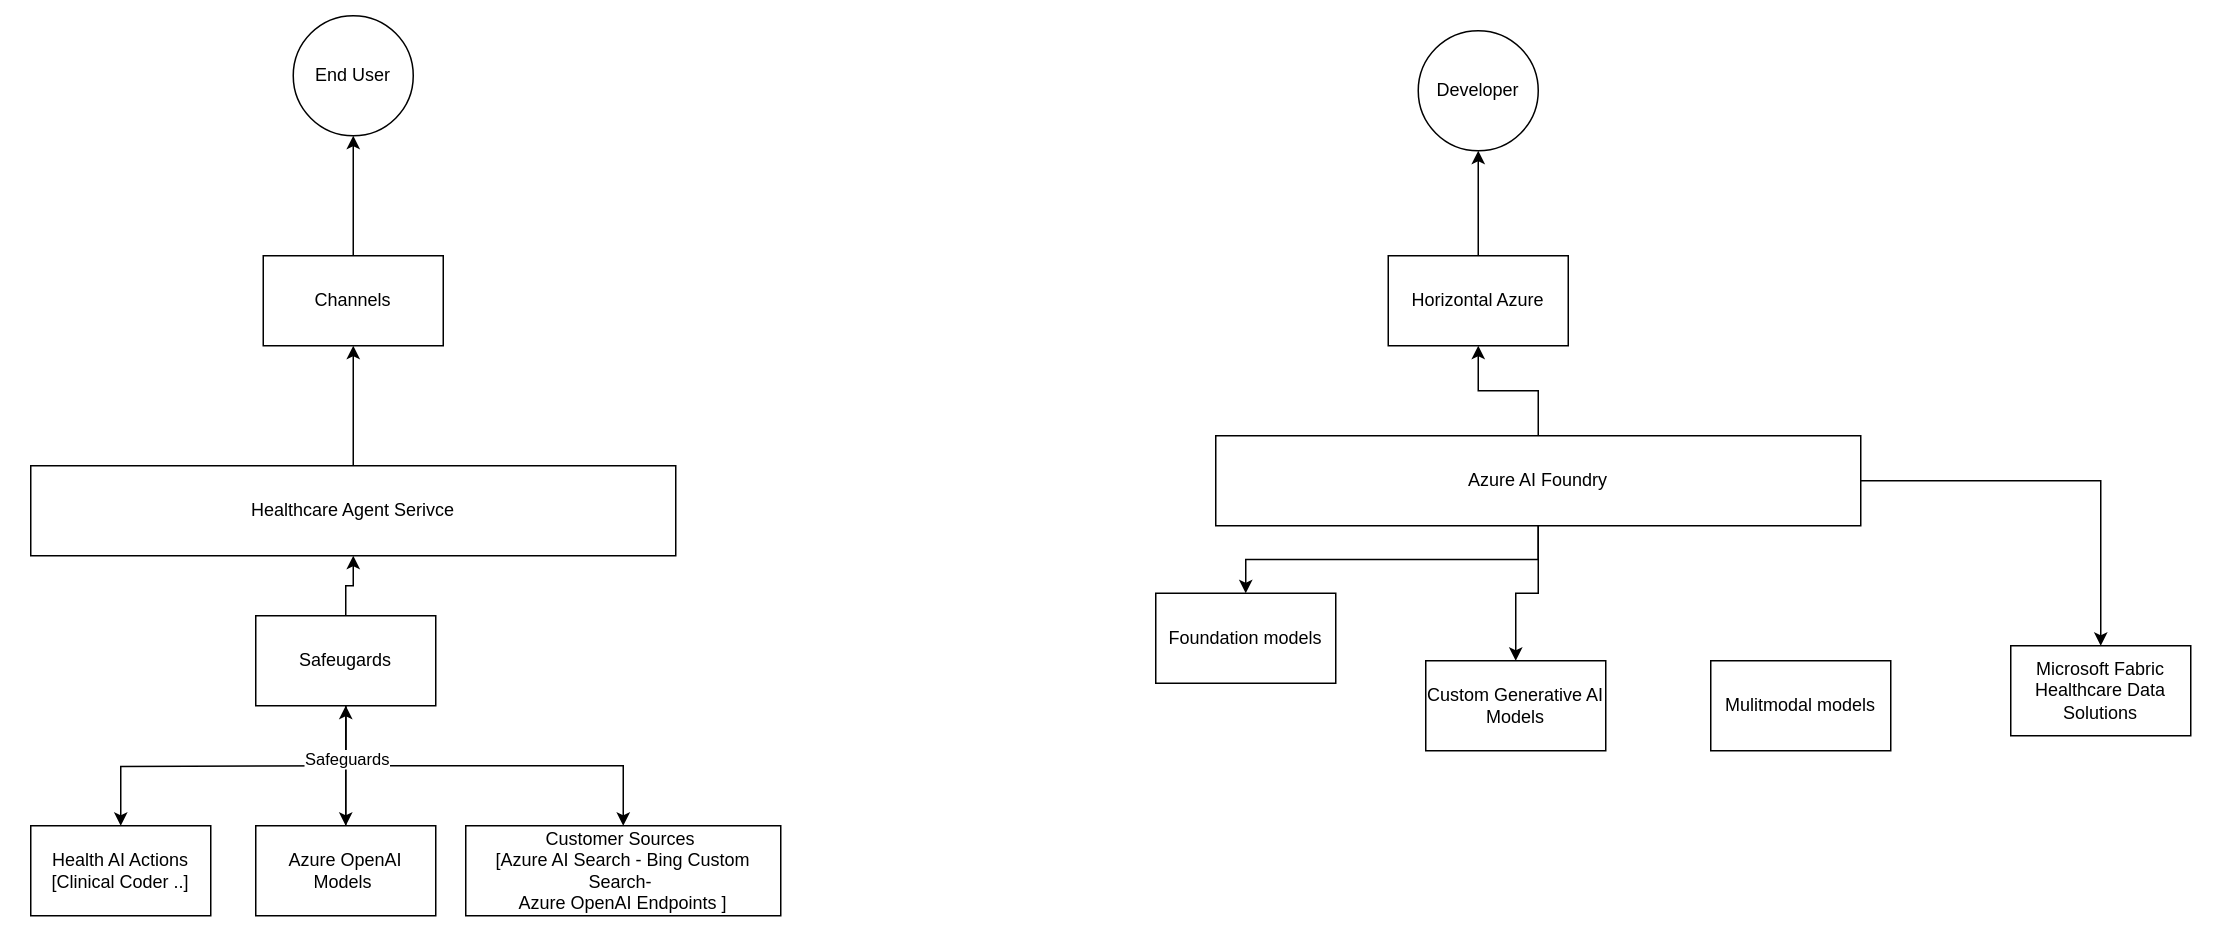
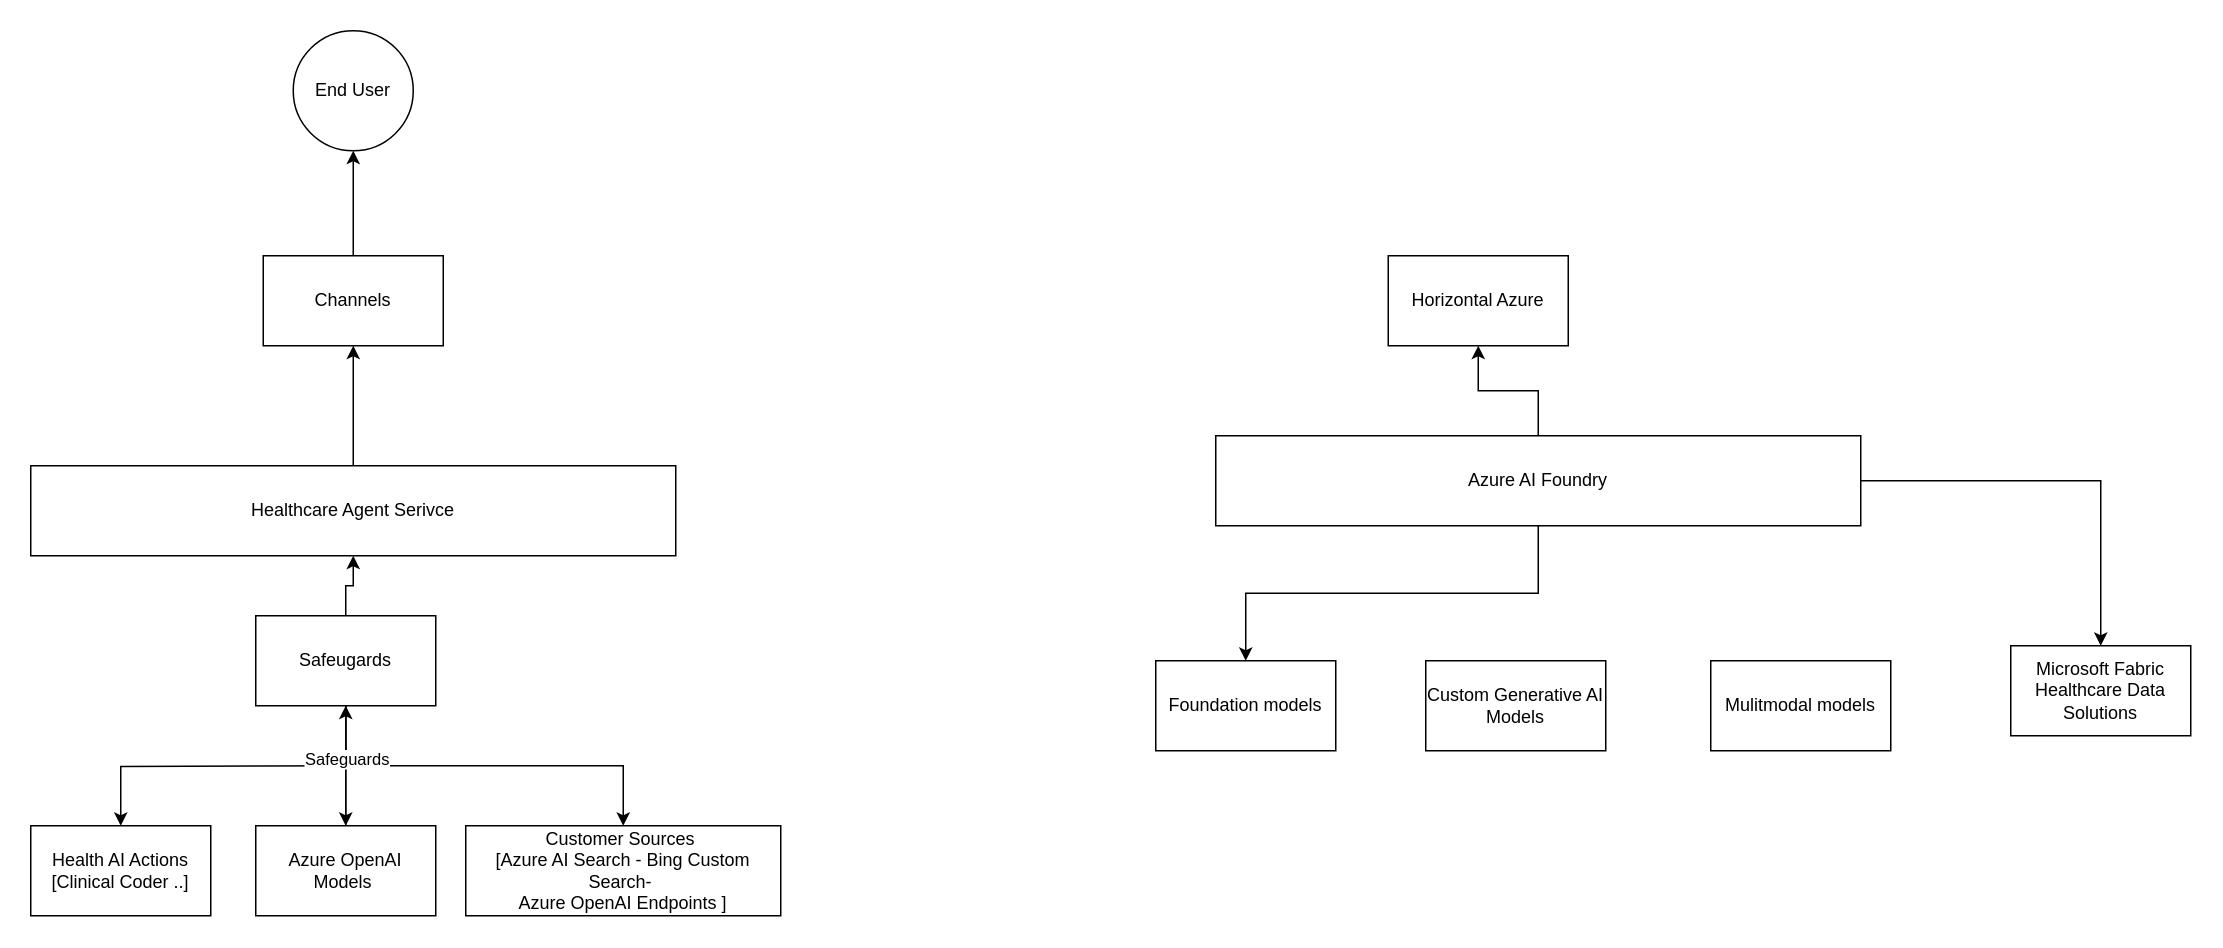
  <mxCell id="0" />
  <mxCell id="1" parent="0" />
  <mxCell id="2" value="" style="edgeStyle=orthogonalEdgeStyle;rounded=0;orthogonalLoop=1;jettySize=auto;html=1;" parent="1" source="6" target="9" edge="1"><mxGeometry relative="1" as="geometry" /></mxCell>
  <mxCell id="3" value="" style="edgeStyle=orthogonalEdgeStyle;rounded=0;orthogonalLoop=1;jettySize=auto;html=1;exitX=0.5;exitY=1;exitDx=0;exitDy=0;" parent="1" source="6" target="10" edge="1"><mxGeometry relative="1" as="geometry" /></mxCell>
  <mxCell id="4" value="" style="edgeStyle=orthogonalEdgeStyle;rounded=0;orthogonalLoop=1;jettySize=auto;html=1;" parent="1" target="11" edge="1"><mxGeometry relative="1" as="geometry"><mxPoint x="240" y="510" as="sourcePoint" /></mxGeometry></mxCell>
  <mxCell id="5" value="" style="edgeStyle=orthogonalEdgeStyle;rounded=0;orthogonalLoop=1;jettySize=auto;html=1;" parent="1" source="6" target="13" edge="1"><mxGeometry relative="1" as="geometry" /></mxCell>
  <mxCell id="6" value="Safeugards" style="rounded=0;whiteSpace=wrap;html=1;" parent="1" vertex="1"><mxGeometry x="170" y="410" width="120" height="60" as="geometry" /></mxCell>
  <mxCell id="7" value="" style="edgeStyle=orthogonalEdgeStyle;rounded=0;orthogonalLoop=1;jettySize=auto;html=1;entryX=0.5;entryY=1;entryDx=0;entryDy=0;" parent="1" source="9" target="6" edge="1"><mxGeometry relative="1" as="geometry" /></mxCell>
  <mxCell id="8" value="Safeguards" style="edgeLabel;html=1;align=center;verticalAlign=middle;resizable=0;points=[];" parent="7" vertex="1" connectable="0"><mxGeometry x="0.133" relative="1" as="geometry"><mxPoint as="offset" /></mxGeometry></mxCell>
  <mxCell id="9" value="Azure OpenAI Models&amp;nbsp;" style="rounded=0;whiteSpace=wrap;html=1;" parent="1" vertex="1"><mxGeometry x="170" y="550" width="120" height="60" as="geometry" /></mxCell>
  <mxCell id="10" value="Customer Sources&amp;nbsp;&lt;div&gt;[Azure AI Search - Bing Custom Search-&amp;nbsp;&lt;br&gt;Azure OpenAI Endpoints ]&lt;/div&gt;" style="whiteSpace=wrap;html=1;rounded=0;" parent="1" vertex="1"><mxGeometry x="310" y="550" width="210" height="60" as="geometry" /></mxCell>
  <mxCell id="11" value="Health AI Actions&lt;div&gt;[Clinical Coder ..]&lt;/div&gt;" style="rounded=0;whiteSpace=wrap;html=1;" parent="1" vertex="1"><mxGeometry x="20" y="550" width="120" height="60" as="geometry" /></mxCell>
  <mxCell id="12" value="" style="edgeStyle=orthogonalEdgeStyle;rounded=0;orthogonalLoop=1;jettySize=auto;html=1;" edge="1" parent="1" source="13" target="23"><mxGeometry relative="1" as="geometry" /></mxCell>
  <mxCell id="13" value="Healthcare Agent Serivce" style="whiteSpace=wrap;html=1;rounded=0;" parent="1" vertex="1"><mxGeometry x="20" y="310" width="430" height="60" as="geometry" /></mxCell>
  <mxCell id="14" value="" style="edgeStyle=orthogonalEdgeStyle;rounded=0;orthogonalLoop=1;jettySize=auto;html=1;" edge="1" parent="1" source="18" target="19"><mxGeometry relative="1" as="geometry" /></mxCell>
- <mxCell id="15" value="" style="edgeStyle=orthogonalEdgeStyle;rounded=0;orthogonalLoop=1;jettySize=auto;html=1;" edge="1" parent="1" source="18" target="20"><mxGeometry relative="1" as="geometry" /></mxCell>
  <mxCell id="16" value="" style="edgeStyle=orthogonalEdgeStyle;rounded=0;orthogonalLoop=1;jettySize=auto;html=1;" edge="1" parent="1" source="18" target="26"><mxGeometry relative="1" as="geometry" /></mxCell>
  <mxCell id="17" value="" style="edgeStyle=orthogonalEdgeStyle;rounded=0;orthogonalLoop=1;jettySize=auto;html=1;" edge="1" parent="1" source="18" target="28"><mxGeometry relative="1" as="geometry" /></mxCell>
  <mxCell id="18" value="Azure AI Foundry" style="whiteSpace=wrap;html=1;rounded=0;" parent="1" vertex="1"><mxGeometry x="810" y="290" width="430" height="60" as="geometry" /></mxCell>
- <mxCell id="19" value="Foundation models" style="whiteSpace=wrap;html=1;rounded=0;" vertex="1" parent="1"><mxGeometry x="770" y="395" width="120" height="60" as="geometry" /></mxCell>
+ <mxCell id="19" value="Foundation models" style="whiteSpace=wrap;html=1;rounded=0;" vertex="1" parent="1"><mxGeometry x="770" y="440" width="120" height="60" as="geometry" /></mxCell>
  <mxCell id="20" value="Custom Generative AI Models" style="whiteSpace=wrap;html=1;rounded=0;" vertex="1" parent="1"><mxGeometry x="950" y="440" width="120" height="60" as="geometry" /></mxCell>
  <mxCell id="21" value="Mulitmodal models" style="whiteSpace=wrap;html=1;rounded=0;" vertex="1" parent="1"><mxGeometry x="1140" y="440" width="120" height="60" as="geometry" /></mxCell>
  <mxCell id="22" value="" style="edgeStyle=orthogonalEdgeStyle;rounded=0;orthogonalLoop=1;jettySize=auto;html=1;" edge="1" parent="1" source="23" target="24"><mxGeometry relative="1" as="geometry" /></mxCell>
  <mxCell id="23" value="Channels" style="whiteSpace=wrap;html=1;rounded=0;" vertex="1" parent="1"><mxGeometry x="175" y="170" width="120" height="60" as="geometry" /></mxCell>
- <mxCell id="24" value="End User" style="ellipse;whiteSpace=wrap;html=1;rounded=0;" vertex="1" parent="1"><mxGeometry x="195" y="10" width="80" height="80" as="geometry" /></mxCell>
- <mxCell id="25" value="" style="edgeStyle=orthogonalEdgeStyle;rounded=0;orthogonalLoop=1;jettySize=auto;html=1;" edge="1" parent="1" source="26" target="27"><mxGeometry relative="1" as="geometry" /></mxCell>
+ <mxCell id="24" value="End User" style="ellipse;whiteSpace=wrap;html=1;rounded=0;" vertex="1" parent="1"><mxGeometry x="195" y="20" width="80" height="80" as="geometry" /></mxCell>
  <mxCell id="26" value="Horizontal Azure" style="whiteSpace=wrap;html=1;rounded=0;" vertex="1" parent="1"><mxGeometry x="925" y="170" width="120" height="60" as="geometry" /></mxCell>
- <mxCell id="27" value="Developer" style="ellipse;whiteSpace=wrap;html=1;rounded=0;" vertex="1" parent="1"><mxGeometry x="945" y="20" width="80" height="80" as="geometry" /></mxCell>
  <mxCell id="28" value="Microsoft Fabric Healthcare Data Solutions" style="whiteSpace=wrap;html=1;rounded=0;" vertex="1" parent="1"><mxGeometry x="1340" y="430" width="120" height="60" as="geometry" /></mxCell>
